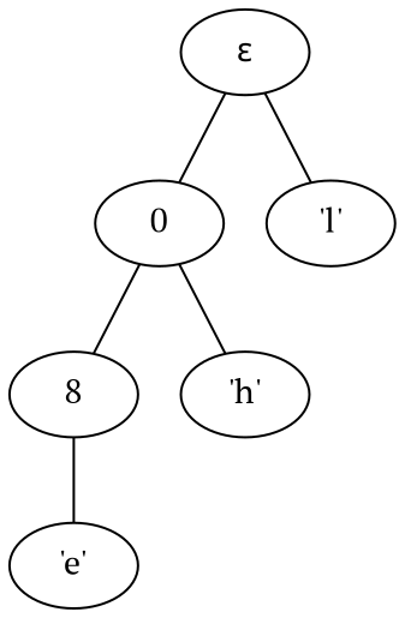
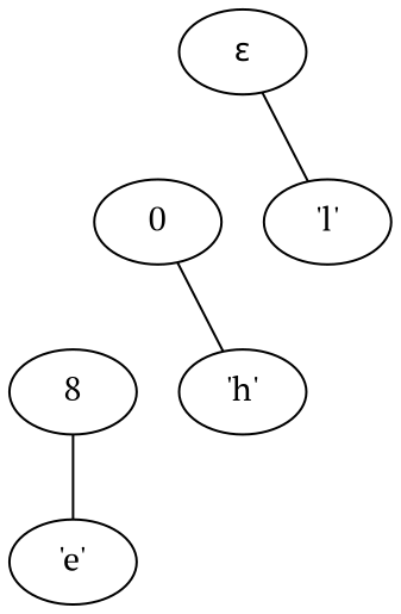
  graph {
    fontname="PT Serif"
    node [fontname="PT Serif"]
    edge [fontname="PT Serif"]
    n1 [label="ε"]
    n2 [label=0]
    n3 [label="'l'"]
    n4 [label=8]
    n5 [label="'h'"]
    n6 [label="'e'"]
-   n1 -- n2
    n1 -- n3
-   n2 -- n4
    n2 -- n5
    n4 -- n6
  }
